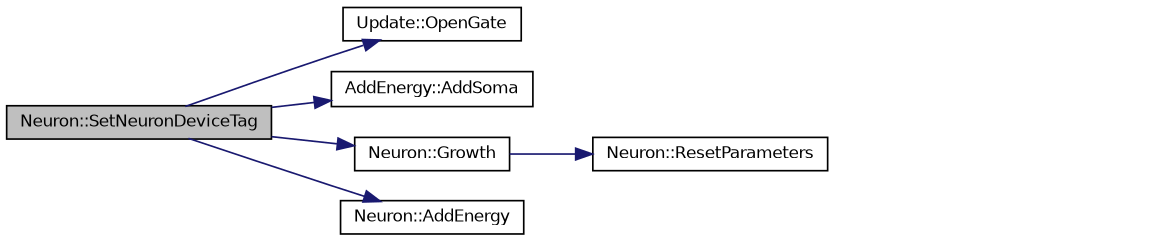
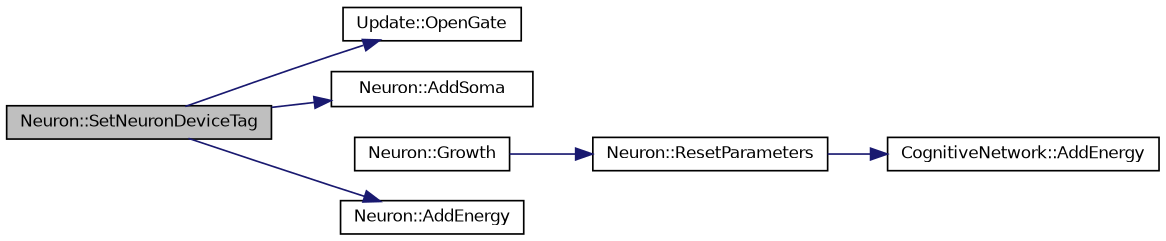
  digraph {
    rankdir=LR
    node [color=black fillcolor=white fontname=Helvetica fontsize=10 shape=record style=filled]
    edge [color=midnightblue fontname=Helvetica fontsize=10 labelfontname=Helvetica labelfontsize=10 style=solid]
    n1 [fillcolor=grey75 fontcolor=black height=0.2 label="Neuron::SetNeuronDeviceTag" width=0.4]
    n2 [height=0.2 label="Update::OpenGate" width=0.4]
-   n3 [height=0.2 label="AddEnergy::AddSoma" width=0.4]
+   n3 [height=0.2 label="Neuron::AddSoma" width=0.4]
    n4 [height=0.2 label="Neuron::Growth" width=0.4]
    n5 [height=0.2 label="Neuron::AddEnergy" width=0.4]
    n6 [height=0.2 label="Neuron::ResetParameters" width=0.4]
+   n7 [height=0.2 label="CognitiveNetwork::AddEnergy" width=0.4]
    n1 -> n2
    n1 -> n3
-   n1 -> n4
    n1 -> n5
    n4 -> n6
+   n6 -> n7
  }
